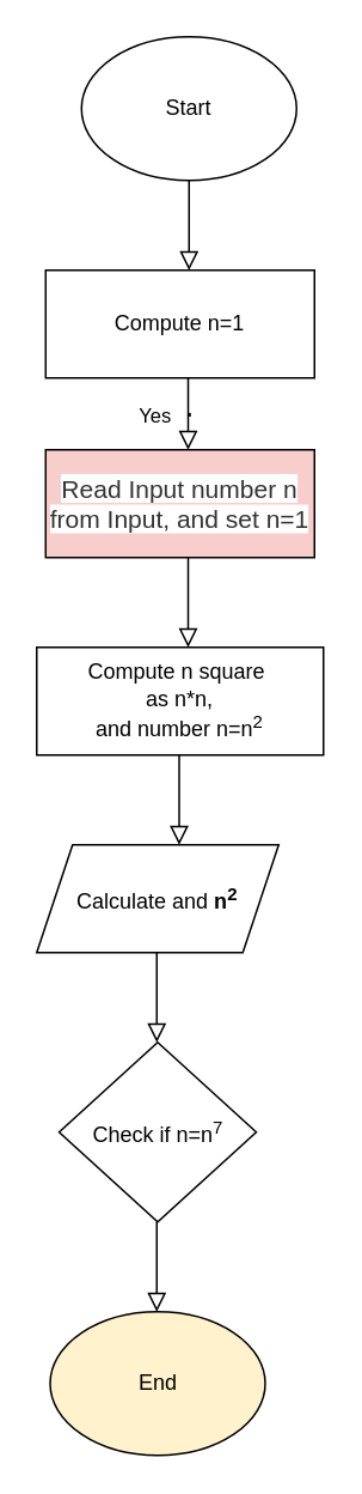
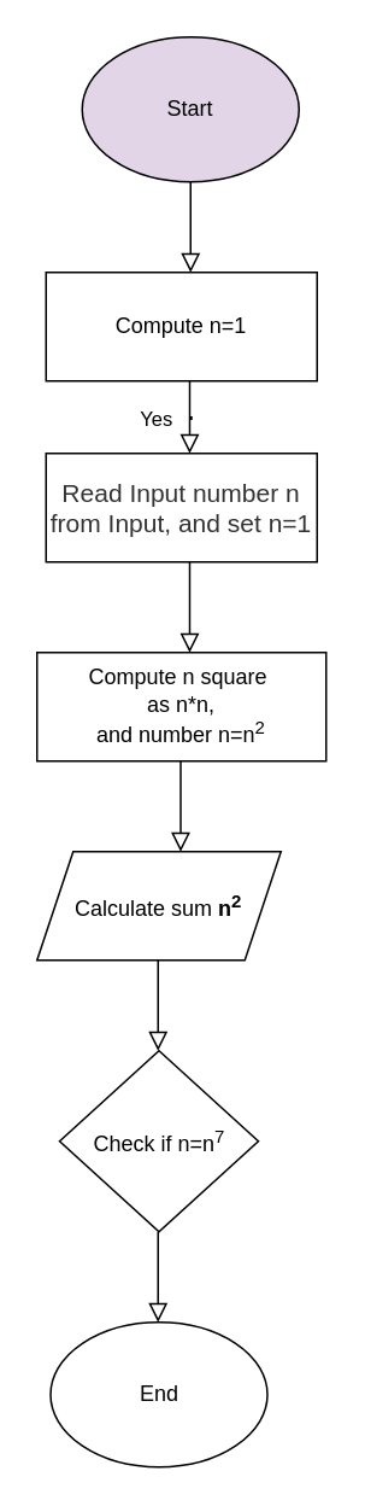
  <mxCell id="0" />
  <mxCell id="1" parent="0" />
  <mxCell id="2" value="" style="rounded=0;html=1;jettySize=auto;orthogonalLoop=1;fontSize=11;endArrow=block;endFill=0;endSize=8;strokeWidth=1;shadow=0;labelBackgroundColor=none;edgeStyle=orthogonalEdgeStyle;" parent="1" edge="1"><mxGeometry relative="1" as="geometry"><mxPoint x="105" y="100" as="sourcePoint" /><mxPoint x="105" y="150" as="targetPoint" /></mxGeometry></mxCell>
  <mxCell id="3" value="Yes" style="rounded=0;html=1;jettySize=auto;orthogonalLoop=1;fontSize=11;endArrow=block;endFill=0;endSize=8;strokeWidth=1;shadow=0;labelBackgroundColor=none;edgeStyle=orthogonalEdgeStyle;" parent="1" edge="1"><mxGeometry y="20" relative="1" as="geometry"><mxPoint as="offset" /><mxPoint x="104.5" y="210" as="sourcePoint" /><mxPoint x="104.5" y="250" as="targetPoint" /><Array as="points"><mxPoint x="104.5" y="231" /><mxPoint x="105.5" y="231" /><mxPoint x="105.5" y="230" /><mxPoint x="104.5" y="230" /></Array></mxGeometry></mxCell>
- <mxCell id="4" value="Start" style="ellipse;whiteSpace=wrap;html=1;" vertex="1" parent="1"><mxGeometry x="45" y="20" width="120" height="80" as="geometry" /></mxCell>
+ <mxCell id="4" value="Start" style="ellipse;whiteSpace=wrap;html=1;fillColor=#e1d5e7;" vertex="1" parent="1"><mxGeometry x="45" y="20" width="120" height="80" as="geometry" /></mxCell>
  <mxCell id="5" value="Compute n=1" style="rounded=0;whiteSpace=wrap;html=1;" vertex="1" parent="1"><mxGeometry x="25" y="150" width="150" height="60" as="geometry" /></mxCell>
- <mxCell id="6" value="&lt;span style=&quot;font-size: 10.5pt; font-family: Arial; color: rgb(51, 51, 51); background-color: rgb(255, 255, 255); font-variant-numeric: normal; font-variant-east-asian: normal; font-variant-alternates: normal; vertical-align: baseline;&quot;&gt;Read Input number n from Input, and set n=1&lt;/span&gt;&lt;span id=&quot;docs-internal-guid-a12a67c6-7fff-5756-ddde-ad5f223411b5&quot;&gt;&lt;/span&gt;" style="rounded=0;whiteSpace=wrap;html=1;fillColor=#f8cecc;" vertex="1" parent="1"><mxGeometry x="25" y="250" width="150" height="60" as="geometry" /></mxCell>
+ <mxCell id="6" value="&lt;span style=&quot;font-size: 10.5pt; font-family: Arial; color: rgb(51, 51, 51); background-color: rgb(255, 255, 255); font-variant-numeric: normal; font-variant-east-asian: normal; font-variant-alternates: normal; vertical-align: baseline;&quot;&gt;Read Input number n from Input, and set n=1&lt;/span&gt;&lt;span id=&quot;docs-internal-guid-a12a67c6-7fff-5756-ddde-ad5f223411b5&quot;&gt;&lt;/span&gt;" style="rounded=0;whiteSpace=wrap;html=1;" vertex="1" parent="1"><mxGeometry x="25" y="250" width="150" height="60" as="geometry" /></mxCell>
  <mxCell id="7" value="Compute n square&amp;nbsp;&lt;br&gt;as n*n,&lt;br&gt;and number n=n&lt;sup&gt;2&lt;/sup&gt;&lt;br&gt;&lt;span id=&quot;docs-internal-guid-6f0ee308-7fff-a626-972c-9c462f937399&quot;&gt;&lt;/span&gt;" style="rounded=0;whiteSpace=wrap;html=1;" vertex="1" parent="1"><mxGeometry x="20" y="360" width="160" height="60" as="geometry" /></mxCell>
  <mxCell id="8" value="" style="rounded=0;html=1;jettySize=auto;orthogonalLoop=1;fontSize=11;endArrow=block;endFill=0;endSize=8;strokeWidth=1;shadow=0;labelBackgroundColor=none;edgeStyle=orthogonalEdgeStyle;" edge="1" parent="1"><mxGeometry relative="1" as="geometry"><mxPoint x="104.5" y="310" as="sourcePoint" /><mxPoint x="104.5" y="360" as="targetPoint" /></mxGeometry></mxCell>
- <mxCell id="9" value="Calculate and &lt;b&gt;n&lt;sup&gt;2&lt;/sup&gt;&lt;/b&gt;" style="shape=parallelogram;perimeter=parallelogramPerimeter;whiteSpace=wrap;html=1;fixedSize=1;" vertex="1" parent="1"><mxGeometry x="20" y="470" width="135" height="60" as="geometry" /></mxCell>
+ <mxCell id="9" value="Calculate sum &lt;b&gt;n&lt;sup&gt;2&lt;/sup&gt;&lt;/b&gt;" style="shape=parallelogram;perimeter=parallelogramPerimeter;whiteSpace=wrap;html=1;fixedSize=1;" vertex="1" parent="1"><mxGeometry x="20" y="470" width="135" height="60" as="geometry" /></mxCell>
  <mxCell id="10" value="" style="rounded=0;html=1;jettySize=auto;orthogonalLoop=1;fontSize=11;endArrow=block;endFill=0;endSize=8;strokeWidth=1;shadow=0;labelBackgroundColor=none;edgeStyle=orthogonalEdgeStyle;" edge="1" parent="1"><mxGeometry relative="1" as="geometry"><mxPoint x="99.5" y="420" as="sourcePoint" /><mxPoint x="99.5" y="470" as="targetPoint" /></mxGeometry></mxCell>
  <mxCell id="11" value="Check if n=n&lt;sup&gt;7&lt;/sup&gt;" style="rhombus;whiteSpace=wrap;html=1;" vertex="1" parent="1"><mxGeometry x="32.5" y="580" width="110" height="100" as="geometry" /></mxCell>
  <mxCell id="12" value="" style="rounded=0;html=1;jettySize=auto;orthogonalLoop=1;fontSize=11;endArrow=block;endFill=0;endSize=8;strokeWidth=1;shadow=0;labelBackgroundColor=none;edgeStyle=orthogonalEdgeStyle;" edge="1" parent="1"><mxGeometry relative="1" as="geometry"><mxPoint x="87" y="530" as="sourcePoint" /><mxPoint x="87" y="580" as="targetPoint" /></mxGeometry></mxCell>
- <mxCell id="13" value="End" style="ellipse;whiteSpace=wrap;html=1;fillColor=#fff2cc;" vertex="1" parent="1"><mxGeometry x="27.5" y="730" width="120" height="80" as="geometry" /></mxCell>
+ <mxCell id="13" value="End" style="ellipse;whiteSpace=wrap;html=1;" vertex="1" parent="1"><mxGeometry x="27.5" y="730" width="120" height="80" as="geometry" /></mxCell>
  <mxCell id="14" value="" style="rounded=0;html=1;jettySize=auto;orthogonalLoop=1;fontSize=11;endArrow=block;endFill=0;endSize=8;strokeWidth=1;shadow=0;labelBackgroundColor=none;edgeStyle=orthogonalEdgeStyle;" edge="1" parent="1"><mxGeometry relative="1" as="geometry"><mxPoint x="87" y="680" as="sourcePoint" /><mxPoint x="87" y="730" as="targetPoint" /></mxGeometry></mxCell>
